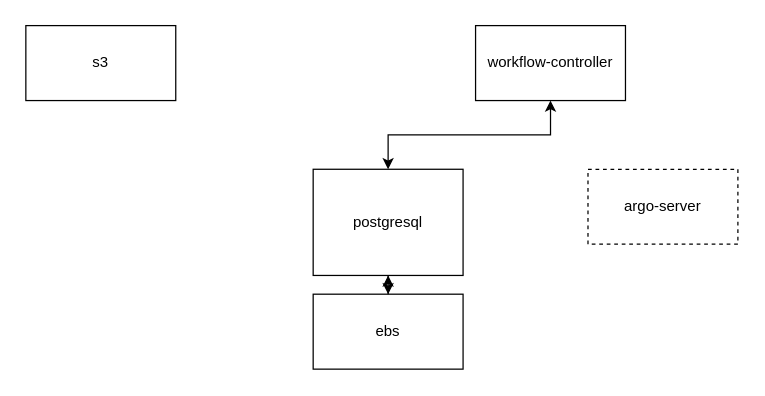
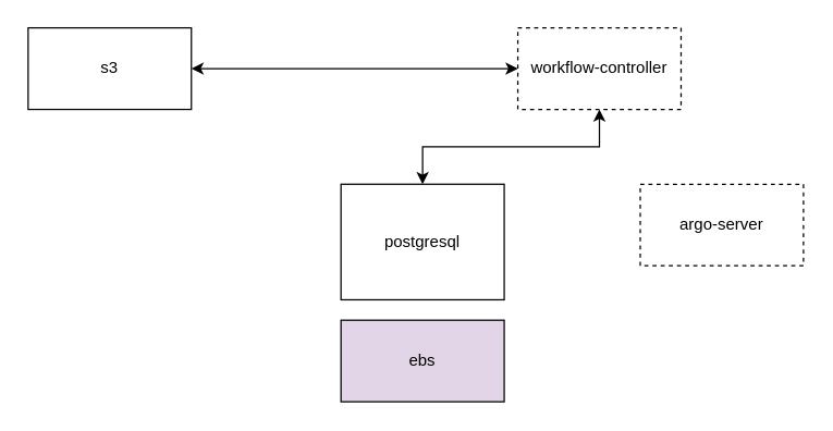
  <mxCell id="0" />
  <mxCell id="1" parent="0" />
+ <mxCell id="2" style="edgeStyle=orthogonalEdgeStyle;rounded=0;orthogonalLoop=1;jettySize=auto;html=1;exitX=0;exitY=0.5;exitDx=0;exitDy=0;entryX=1;entryY=0.5;entryDx=0;entryDy=0;endArrow=classic;endFill=1;startArrow=classic;startFill=1;" parent="1" source="4" target="8" edge="1"><mxGeometry relative="1" as="geometry" /></mxCell>
  <mxCell id="3" style="edgeStyle=orthogonalEdgeStyle;rounded=0;orthogonalLoop=1;jettySize=auto;html=1;exitX=0.5;exitY=1;exitDx=0;exitDy=0;entryX=0.5;entryY=0;entryDx=0;entryDy=0;startArrow=classic;startFill=1;" parent="1" source="4" target="6" edge="1"><mxGeometry relative="1" as="geometry" /></mxCell>
- <mxCell id="4" value="workflow-controller" style="rounded=0;whiteSpace=wrap;html=1;" parent="1" vertex="1"><mxGeometry x="380" y="20" width="120" height="60" as="geometry" /></mxCell>
- <mxCell id="5" style="edgeStyle=orthogonalEdgeStyle;rounded=0;orthogonalLoop=1;jettySize=auto;html=1;exitX=0.5;exitY=1;exitDx=0;exitDy=0;startArrow=classic;startFill=1;" parent="1" source="6" target="9" edge="1"><mxGeometry relative="1" as="geometry" /></mxCell>
+ <mxCell id="4" value="workflow-controller" style="rounded=0;whiteSpace=wrap;html=1;dashed=1;" parent="1" vertex="1"><mxGeometry x="380" y="20" width="120" height="60" as="geometry" /></mxCell>
  <mxCell id="6" value="postgresql" style="rounded=0;whiteSpace=wrap;html=1;" parent="1" vertex="1"><mxGeometry x="250" y="135" width="120" height="85" as="geometry" /></mxCell>
  <mxCell id="7" value="argo-server" style="rounded=0;whiteSpace=wrap;html=1;dashed=1;" parent="1" vertex="1"><mxGeometry x="470" y="135" width="120" height="60" as="geometry" /></mxCell>
  <mxCell id="8" value="s3" style="rounded=0;whiteSpace=wrap;html=1;" parent="1" vertex="1"><mxGeometry x="20" y="20" width="120" height="60" as="geometry" /></mxCell>
- <mxCell id="9" value="ebs" style="rounded=0;whiteSpace=wrap;html=1;" parent="1" vertex="1"><mxGeometry x="250" y="235" width="120" height="60" as="geometry" /></mxCell>
+ <mxCell id="9" value="ebs" style="rounded=0;whiteSpace=wrap;html=1;fillColor=#e1d5e7;" parent="1" vertex="1"><mxGeometry x="250" y="235" width="120" height="60" as="geometry" /></mxCell>
